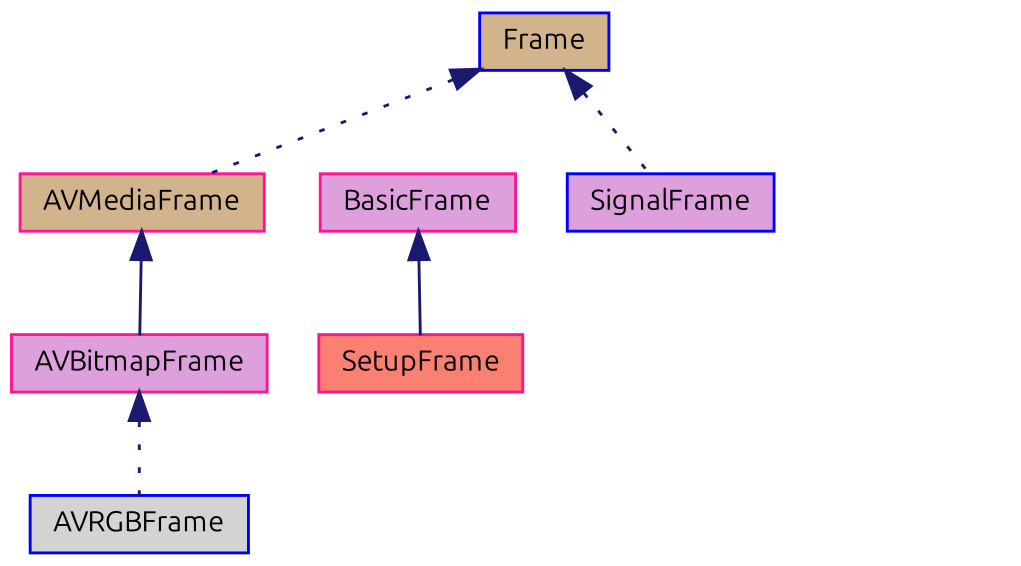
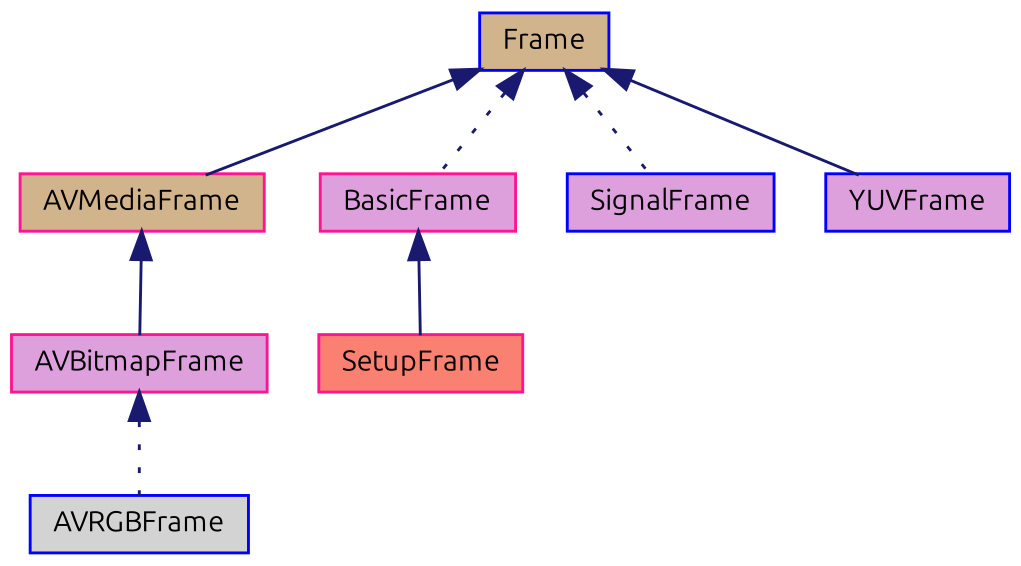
  digraph {
    fontname=Ubuntu
    node [color=blue fillcolor=plum fontname=Ubuntu fontsize=10 shape=record style=filled]
    edge [color=midnightblue dir=back fontname=Ubuntu fontsize=10 labelfontname=Helvetica labelfontsize=10 style=dotted]
    n1 [fillcolor=tan fontcolor=black height=0.2 label=Frame width=0.4]
    n2 [color=deeppink fillcolor=tan height=0.2 label=AVMediaFrame width=0.4]
    n3 [color=deeppink height=0.2 label=BasicFrame width=0.4]
    n4 [height=0.2 label=SignalFrame width=0.4]
+   n5 [height=0.2 label=YUVFrame width=0.4]
    n6 [color=deeppink height=0.2 label=AVBitmapFrame width=0.4]
    n7 [color=deeppink fillcolor=salmon height=0.2 label=SetupFrame width=0.4]
    n8 [fillcolor=lightgrey height=0.2 label=AVRGBFrame width=0.4]
-   n1 -> n2
+   n1 -> n2 [style=solid]
+   n1 -> n3
    n1 -> n4
+   n1 -> n5 [style=solid]
    n2 -> n6 [style=solid]
    n3 -> n7 [style=solid]
    n6 -> n8
  }
